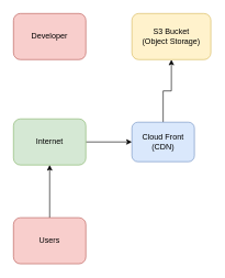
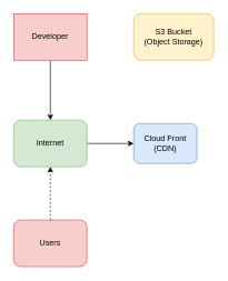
  <mxCell id="0" />
  <mxCell id="1" parent="0" />
- <mxCell id="3" value="Developer" style="rounded=1;whiteSpace=wrap;html=1;fillColor=#f8cecc;strokeColor=#b85450;" vertex="1" parent="1"><mxGeometry x="20" y="20" width="110" height="70" as="geometry" /></mxCell>
+ <mxCell id="2" style="edgeStyle=orthogonalEdgeStyle;rounded=0;orthogonalLoop=1;jettySize=auto;html=1;entryX=0.5;entryY=0;entryDx=0;entryDy=0;" edge="1" parent="1" source="3" target="5"><mxGeometry relative="1" as="geometry" /></mxCell>
+ <mxCell id="3" value="Developer" style="whiteSpace=wrap;html=1;fillColor=#f8cecc;strokeColor=#b85450;rounded=0;" vertex="1" parent="1"><mxGeometry x="20" y="20" width="110" height="70" as="geometry" /></mxCell>
  <mxCell id="4" style="edgeStyle=orthogonalEdgeStyle;rounded=0;orthogonalLoop=1;jettySize=auto;html=1;entryX=0;entryY=0.5;entryDx=0;entryDy=0;" edge="1" parent="1" source="5" target="9"><mxGeometry relative="1" as="geometry" /></mxCell>
  <mxCell id="5" value="Internet" style="rounded=1;whiteSpace=wrap;html=1;fillColor=#d5e8d4;strokeColor=#82b366;" vertex="1" parent="1"><mxGeometry x="20" y="180" width="110" height="70" as="geometry" /></mxCell>
- <mxCell id="6" style="edgeStyle=orthogonalEdgeStyle;rounded=0;orthogonalLoop=1;jettySize=auto;html=1;entryX=0.5;entryY=1;entryDx=0;entryDy=0;" edge="1" parent="1" source="7" target="5"><mxGeometry relative="1" as="geometry" /></mxCell>
+ <mxCell id="6" style="edgeStyle=orthogonalEdgeStyle;rounded=0;orthogonalLoop=1;jettySize=auto;html=1;entryX=0.5;entryY=1;entryDx=0;entryDy=0;dashed=1;" edge="1" parent="1" source="7" target="5"><mxGeometry relative="1" as="geometry" /></mxCell>
  <mxCell id="7" value="Users" style="rounded=1;whiteSpace=wrap;html=1;fillColor=#f8cecc;strokeColor=#b85450;" vertex="1" parent="1"><mxGeometry x="20" y="330" width="110" height="70" as="geometry" /></mxCell>
- <mxCell id="8" style="edgeStyle=orthogonalEdgeStyle;rounded=0;orthogonalLoop=1;jettySize=auto;html=1;entryX=0.5;entryY=1;entryDx=0;entryDy=0;" edge="1" parent="1" source="9" target="10"><mxGeometry relative="1" as="geometry" /></mxCell>
  <mxCell id="9" value="Cloud Front&lt;br&gt;(CDN)" style="rounded=1;whiteSpace=wrap;html=1;fillColor=#dae8fc;strokeColor=#6c8ebf;" vertex="1" parent="1"><mxGeometry x="200" y="185" width="95" height="60" as="geometry" /></mxCell>
  <mxCell id="10" value="S3 Bucket&lt;br&gt;(Object Storage)" style="rounded=1;whiteSpace=wrap;html=1;fillColor=#fff2cc;strokeColor=#d6b656;" vertex="1" parent="1"><mxGeometry x="200" y="20" width="120" height="70" as="geometry" /></mxCell>
